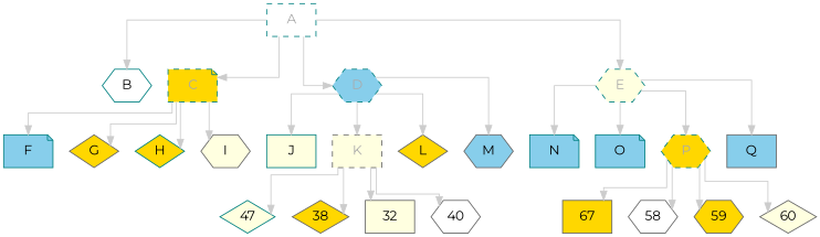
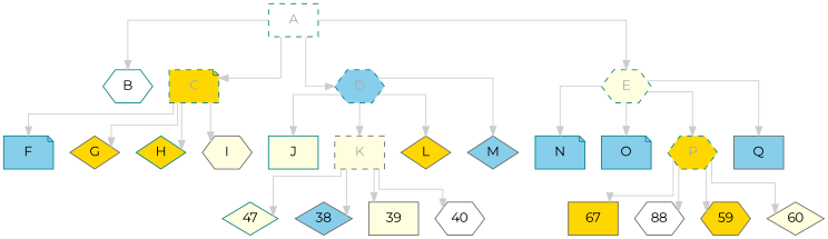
  digraph {
    fontname=Montserrat
    rankdir=TB
    splines=ortho
    node [color=gray40 fillcolor=gold fontcolor=black fontname=Montserrat fontsize=14 shape=hexagon style=filled]
    edge [color="#CCCCCC" fontname=Montserrat weight=.5]
    B [color=teal fillcolor=white]
    A [color=teal fillcolor=white fontcolor="#AAAAAA" shape=box style="dashed,filled"]
    C [color=teal fontcolor="#AAAAAA" shape=note style="dashed,filled"]
    D [color=teal fillcolor=skyblue fontcolor="#AAAAAA" style="dashed,filled"]
    E [color=teal fillcolor=lightyellow fontcolor="#AAAAAA" style="dashed,filled"]
    F [color=teal fillcolor=skyblue shape=note]
    G [shape=diamond]
    H [color=teal shape=diamond]
    I [fillcolor=lightyellow]
    J [color=teal fillcolor=lightyellow shape=box]
    K [fillcolor=lightyellow fontcolor="#AAAAAA" shape=box style="dashed,filled"]
    L [shape=diamond]
-   M [fillcolor=skyblue]
+   M [fillcolor=skyblue shape=diamond]
    N [color=teal fillcolor=skyblue shape=note]
    O [color=teal fillcolor=skyblue shape=note]
    P [color=teal fontcolor="#AAAAAA" style="dashed,filled"]
    Q [fillcolor=skyblue shape=box]
    n18 [color=teal fillcolor=lightyellow label=47 shape=diamond]
-   38 [shape=diamond]
-   39 [fillcolor=lightyellow shape=box label=32]
+   38 [fillcolor=skyblue shape=diamond]
+   39 [fillcolor=lightyellow shape=box]
    40 [fillcolor=white]
    n22 [label=67 shape=box]
-   58 [fillcolor=white]
+   58 [fillcolor=white label=88]
    59
    60 [fillcolor=lightyellow shape=diamond]
    A -> B
    A -> C
    A -> D
    A -> E
    C -> F
    C -> G
    C -> H
    C -> I
    D -> J
    D -> K
    D -> L
    D -> M
    E -> N
    E -> O
    E -> P
    E -> Q
    K -> n18
    K -> 38
    K -> 39
    K -> 40
    P -> n22
    P -> 58
    P -> 59
    P -> 60
  }
